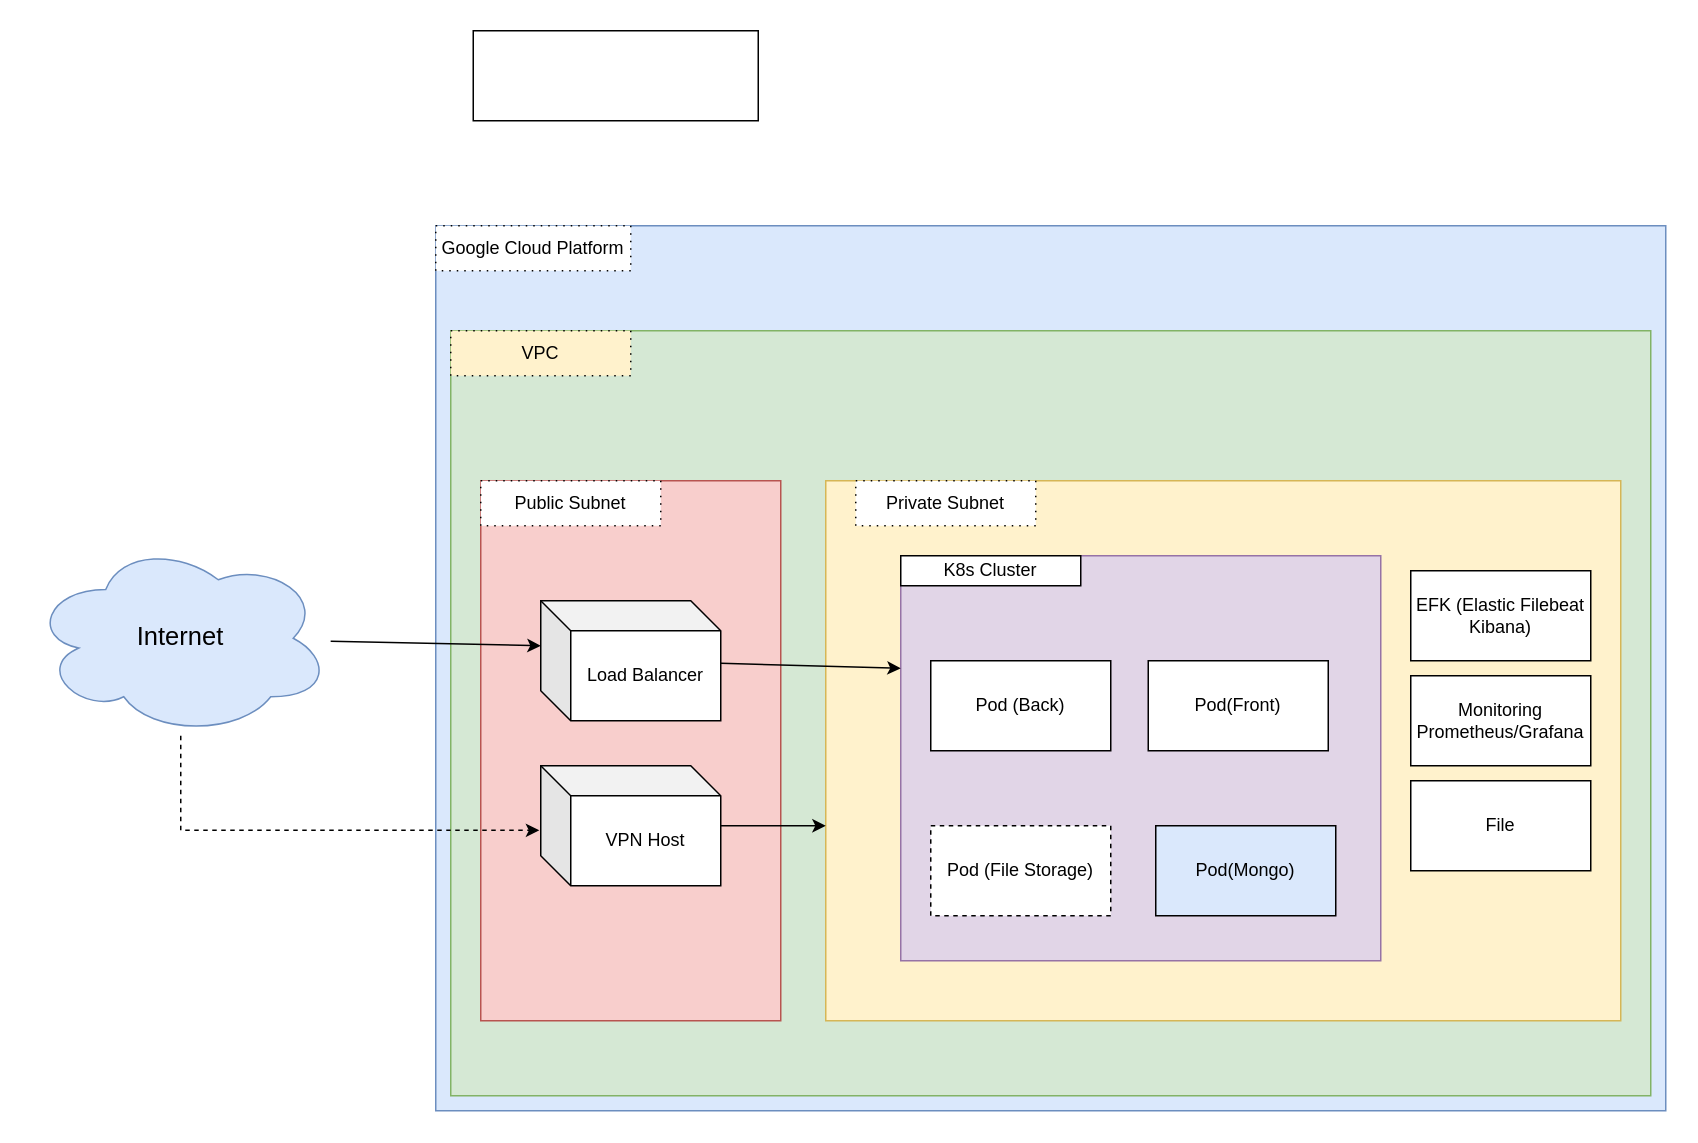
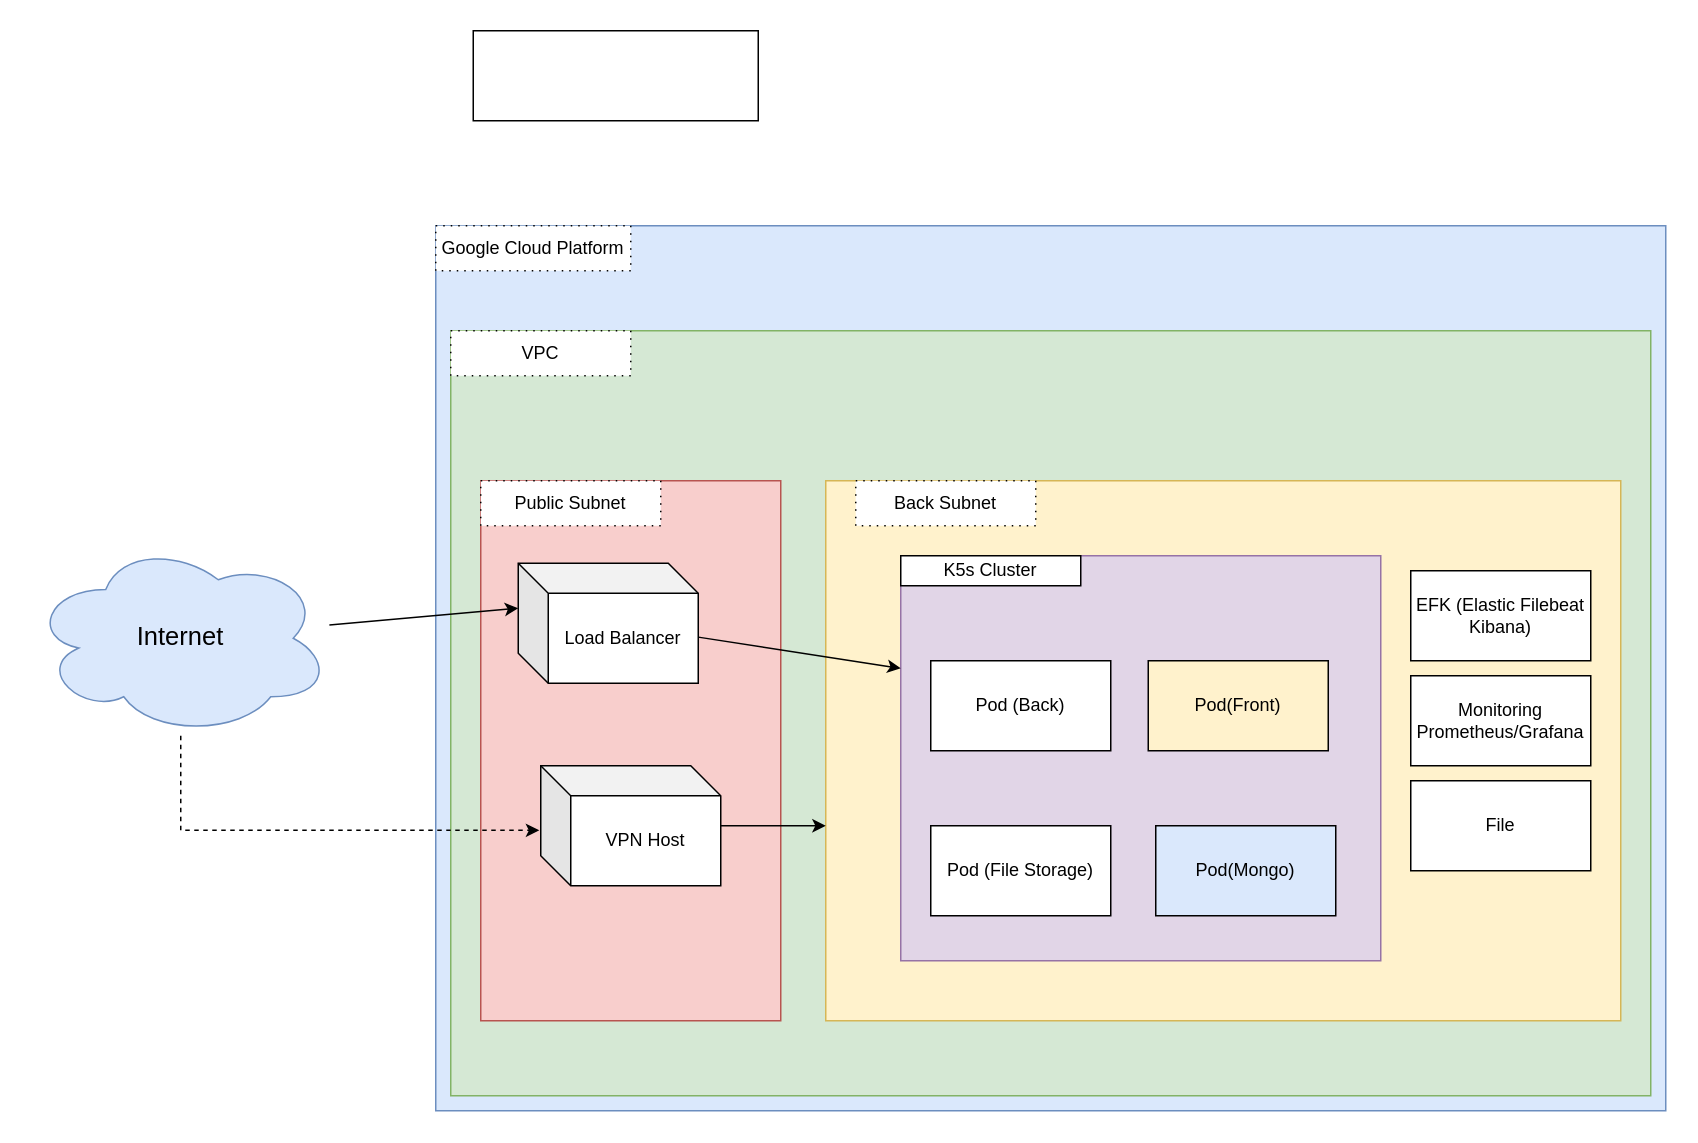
  <mxCell id="0" />
  <mxCell id="1" parent="0" />
  <mxCell id="2" value="" style="rounded=0;whiteSpace=wrap;html=1;align=left;fillColor=#dae8fc;strokeColor=#6c8ebf;" vertex="1" parent="1"><mxGeometry x="290" y="150" width="820" height="590" as="geometry" /></mxCell>
  <mxCell id="3" value="" style="rounded=0;whiteSpace=wrap;html=1;fillColor=#d5e8d4;strokeColor=#82b366;" vertex="1" parent="1"><mxGeometry x="300" y="220" width="800" height="510" as="geometry" /></mxCell>
  <mxCell id="4" value="" style="rounded=0;whiteSpace=wrap;html=1;fillColor=#fff2cc;strokeColor=#d6b656;" vertex="1" parent="1"><mxGeometry x="550" y="320" width="530" height="360" as="geometry" /></mxCell>
  <mxCell id="5" value="" style="rounded=0;whiteSpace=wrap;html=1;fillColor=#f8cecc;strokeColor=#b85450;" vertex="1" parent="1"><mxGeometry x="320" y="320" width="200" height="360" as="geometry" /></mxCell>
  <mxCell id="6" value="Google Cloud Platform" style="rounded=0;whiteSpace=wrap;html=1;dashed=1;dashPattern=1 4;" vertex="1" parent="1"><mxGeometry x="290" y="150" width="130" height="30" as="geometry" /></mxCell>
  <mxCell id="7" value="Public Subnet" style="rounded=0;whiteSpace=wrap;html=1;dashed=1;dashPattern=1 4;" vertex="1" parent="1"><mxGeometry x="320" y="320" width="120" height="30" as="geometry" /></mxCell>
- <mxCell id="8" value="Private Subnet" style="rounded=0;whiteSpace=wrap;html=1;dashed=1;dashPattern=1 4;" vertex="1" parent="1"><mxGeometry x="570" y="320" width="120" height="30" as="geometry" /></mxCell>
- <mxCell id="9" value="VPC" style="rounded=0;whiteSpace=wrap;html=1;dashed=1;dashPattern=1 4;fillColor=#fff2cc;" vertex="1" parent="1"><mxGeometry x="300" y="220" width="120" height="30" as="geometry" /></mxCell>
+ <mxCell id="8" value="Back Subnet" style="rounded=0;whiteSpace=wrap;html=1;dashed=1;dashPattern=1 4;" vertex="1" parent="1"><mxGeometry x="570" y="320" width="120" height="30" as="geometry" /></mxCell>
+ <mxCell id="9" value="VPC" style="rounded=0;whiteSpace=wrap;html=1;dashed=1;dashPattern=1 4;" vertex="1" parent="1"><mxGeometry x="300" y="220" width="120" height="30" as="geometry" /></mxCell>
  <mxCell id="10" value="" style="rounded=0;whiteSpace=wrap;html=1;fillColor=#e1d5e7;strokeColor=#9673a6;" vertex="1" parent="1"><mxGeometry x="600" y="370" width="320" height="270" as="geometry" /></mxCell>
- <mxCell id="11" value="K8s Cluster" style="rounded=0;whiteSpace=wrap;html=1;" vertex="1" parent="1"><mxGeometry x="600" y="370" width="120" height="20" as="geometry" /></mxCell>
+ <mxCell id="11" value="K5s Cluster" style="rounded=0;whiteSpace=wrap;html=1;" vertex="1" parent="1"><mxGeometry x="600" y="370" width="120" height="20" as="geometry" /></mxCell>
  <mxCell id="12" value="EFK (Elastic Filebeat Kibana)" style="rounded=0;whiteSpace=wrap;html=1;" vertex="1" parent="1"><mxGeometry x="940" y="380" width="120" height="60" as="geometry" /></mxCell>
  <mxCell id="13" value="Monitoring Prometheus/Grafana" style="rounded=0;whiteSpace=wrap;html=1;" vertex="1" parent="1"><mxGeometry x="940" y="450" width="120" height="60" as="geometry" /></mxCell>
  <mxCell id="14" value="File" style="rounded=0;whiteSpace=wrap;html=1;" vertex="1" parent="1"><mxGeometry x="940" y="520" width="120" height="60" as="geometry" /></mxCell>
  <mxCell id="15" value="Pod (Back)" style="rounded=0;whiteSpace=wrap;html=1;" vertex="1" parent="1"><mxGeometry x="620" y="440" width="120" height="60" as="geometry" /></mxCell>
- <mxCell id="16" value="Pod (File Storage)" style="rounded=0;whiteSpace=wrap;html=1;dashed=1;" vertex="1" parent="1"><mxGeometry x="620" y="550" width="120" height="60" as="geometry" /></mxCell>
- <mxCell id="17" value="Pod(Front)" style="rounded=0;whiteSpace=wrap;html=1;" vertex="1" parent="1"><mxGeometry x="765" y="440" width="120" height="60" as="geometry" /></mxCell>
+ <mxCell id="16" value="Pod (File Storage)" style="rounded=0;whiteSpace=wrap;html=1;" vertex="1" parent="1"><mxGeometry x="620" y="550" width="120" height="60" as="geometry" /></mxCell>
+ <mxCell id="17" value="Pod(Front)" style="rounded=0;whiteSpace=wrap;html=1;fillColor=#fff2cc;" vertex="1" parent="1"><mxGeometry x="765" y="440" width="120" height="60" as="geometry" /></mxCell>
  <mxCell id="18" value="Pod(Mongo)" style="rounded=0;whiteSpace=wrap;html=1;fillColor=#dae8fc;" vertex="1" parent="1"><mxGeometry x="770" y="550" width="120" height="60" as="geometry" /></mxCell>
  <mxCell id="19" value="" style="rounded=0;whiteSpace=wrap;html=1;" vertex="1" parent="1"><mxGeometry x="315" y="20" width="190" height="60" as="geometry" /></mxCell>
  <mxCell id="20" style="edgeStyle=orthogonalEdgeStyle;rounded=0;orthogonalLoop=1;jettySize=auto;html=1;entryX=-0.008;entryY=0.538;entryDx=0;entryDy=0;entryPerimeter=0;dashed=1;" edge="1" parent="1" source="21" target="24"><mxGeometry relative="1" as="geometry"><Array as="points"><mxPoint x="120" y="553" /></Array></mxGeometry></mxCell>
  <mxCell id="21" value="Internet" style="ellipse;shape=cloud;whiteSpace=wrap;html=1;fontSize=17;fillColor=#dae8fc;strokeColor=#6c8ebf;" vertex="1" parent="1"><mxGeometry y="360" width="200" height="130" as="geometry" x="20" /></mxCell>
  <mxCell id="22" value="" style="endArrow=classic;html=1;rounded=0;entryX=0;entryY=0;entryDx=0;entryDy=30;entryPerimeter=0;" edge="1" parent="1" source="21" target="23"><mxGeometry width="50" height="50" relative="1" as="geometry"><mxPoint x="480" y="480" as="sourcePoint" /><mxPoint x="350" y="430" as="targetPoint" /></mxGeometry></mxCell>
- <mxCell id="23" value="Load Balancer" style="shape=cube;whiteSpace=wrap;html=1;boundedLbl=1;backgroundOutline=1;darkOpacity=0.05;darkOpacity2=0.1;" vertex="1" parent="1"><mxGeometry x="360" y="400" width="120" height="80" as="geometry" /></mxCell>
+ <mxCell id="23" value="Load Balancer" style="shape=cube;whiteSpace=wrap;html=1;boundedLbl=1;backgroundOutline=1;darkOpacity=0.05;darkOpacity2=0.1;" vertex="1" parent="1"><mxGeometry x="345" y="375" width="120" height="80" as="geometry" /></mxCell>
  <mxCell id="24" value="VPN Host" style="shape=cube;whiteSpace=wrap;html=1;boundedLbl=1;backgroundOutline=1;darkOpacity=0.05;darkOpacity2=0.1;" vertex="1" parent="1"><mxGeometry x="360" y="510" width="120" height="80" as="geometry" /></mxCell>
  <mxCell id="25" value="" style="endArrow=classic;html=1;rounded=0;entryX=0;entryY=0.278;entryDx=0;entryDy=0;entryPerimeter=0;" edge="1" parent="1" source="23" target="10"><mxGeometry width="50" height="50" relative="1" as="geometry"><mxPoint x="480" y="480" as="sourcePoint" /><mxPoint x="530" y="430" as="targetPoint" /></mxGeometry></mxCell>
  <mxCell id="26" value="" style="endArrow=classic;html=1;rounded=0;exitX=1;exitY=0.5;exitDx=0;exitDy=0;exitPerimeter=0;" edge="1" parent="1" source="24"><mxGeometry width="50" height="50" relative="1" as="geometry"><mxPoint x="480" y="480" as="sourcePoint" /><mxPoint x="550" y="550" as="targetPoint" /></mxGeometry></mxCell>
